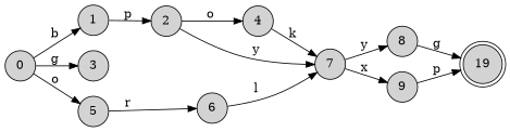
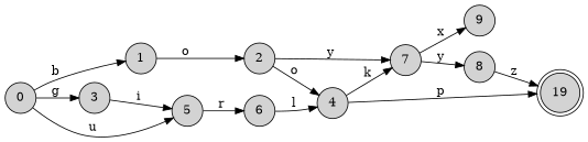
  digraph {
    rankdir=LR
    node [shape=circle style=filled]
    0
    1
    3
    5
    2
    6
    4
    7
    8
    9
    n11 [label=19 shape=doublecircle]
    0 -> 1 [label="b "]
    0 -> 3 [label="g "]
-   0 -> 5 [label="o "]
-   1 -> 2 [label="p "]
+   0 -> 5 [label="u "]
+   1 -> 2 [label="o "]
+   3 -> 5 [label="i "]
    5 -> 6 [label="r "]
    2 -> 4 [label="o "]
    2 -> 7 [label="y "]
-   6 -> 7 [label="l "]
+   6 -> 4 [label="l "]
    4 -> 7 [label="k "]
    7 -> 8 [label="y "]
    7 -> 9 [label="x "]
-   8 -> n11 [label="g "]
-   9 -> n11 [label="p "]
+   8 -> n11 [label="z "]
+   4 -> n11 [label="p "]
  }
